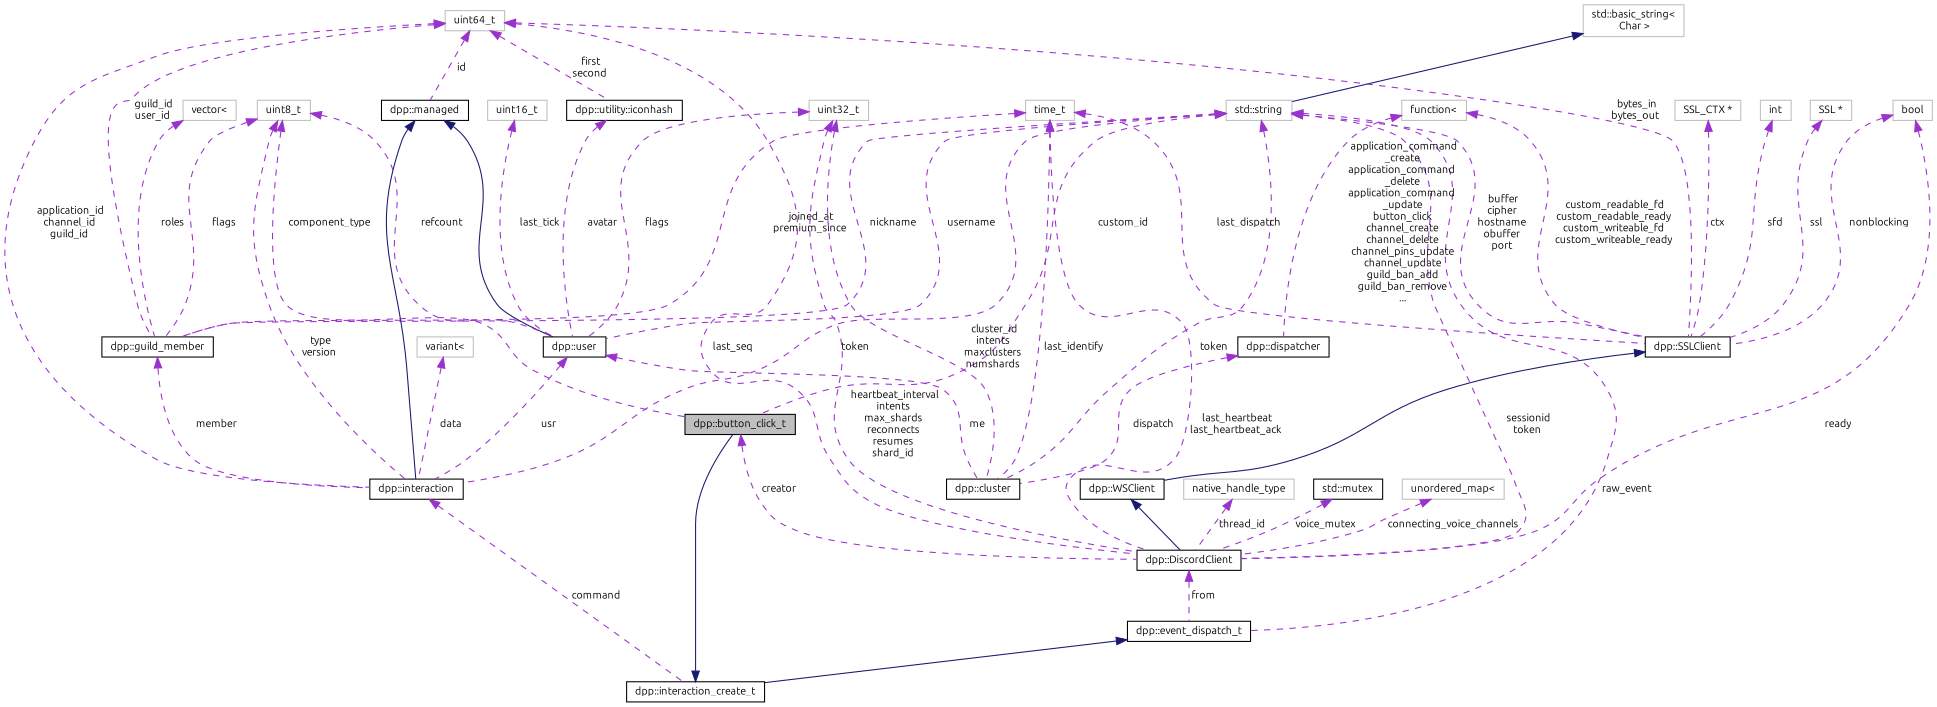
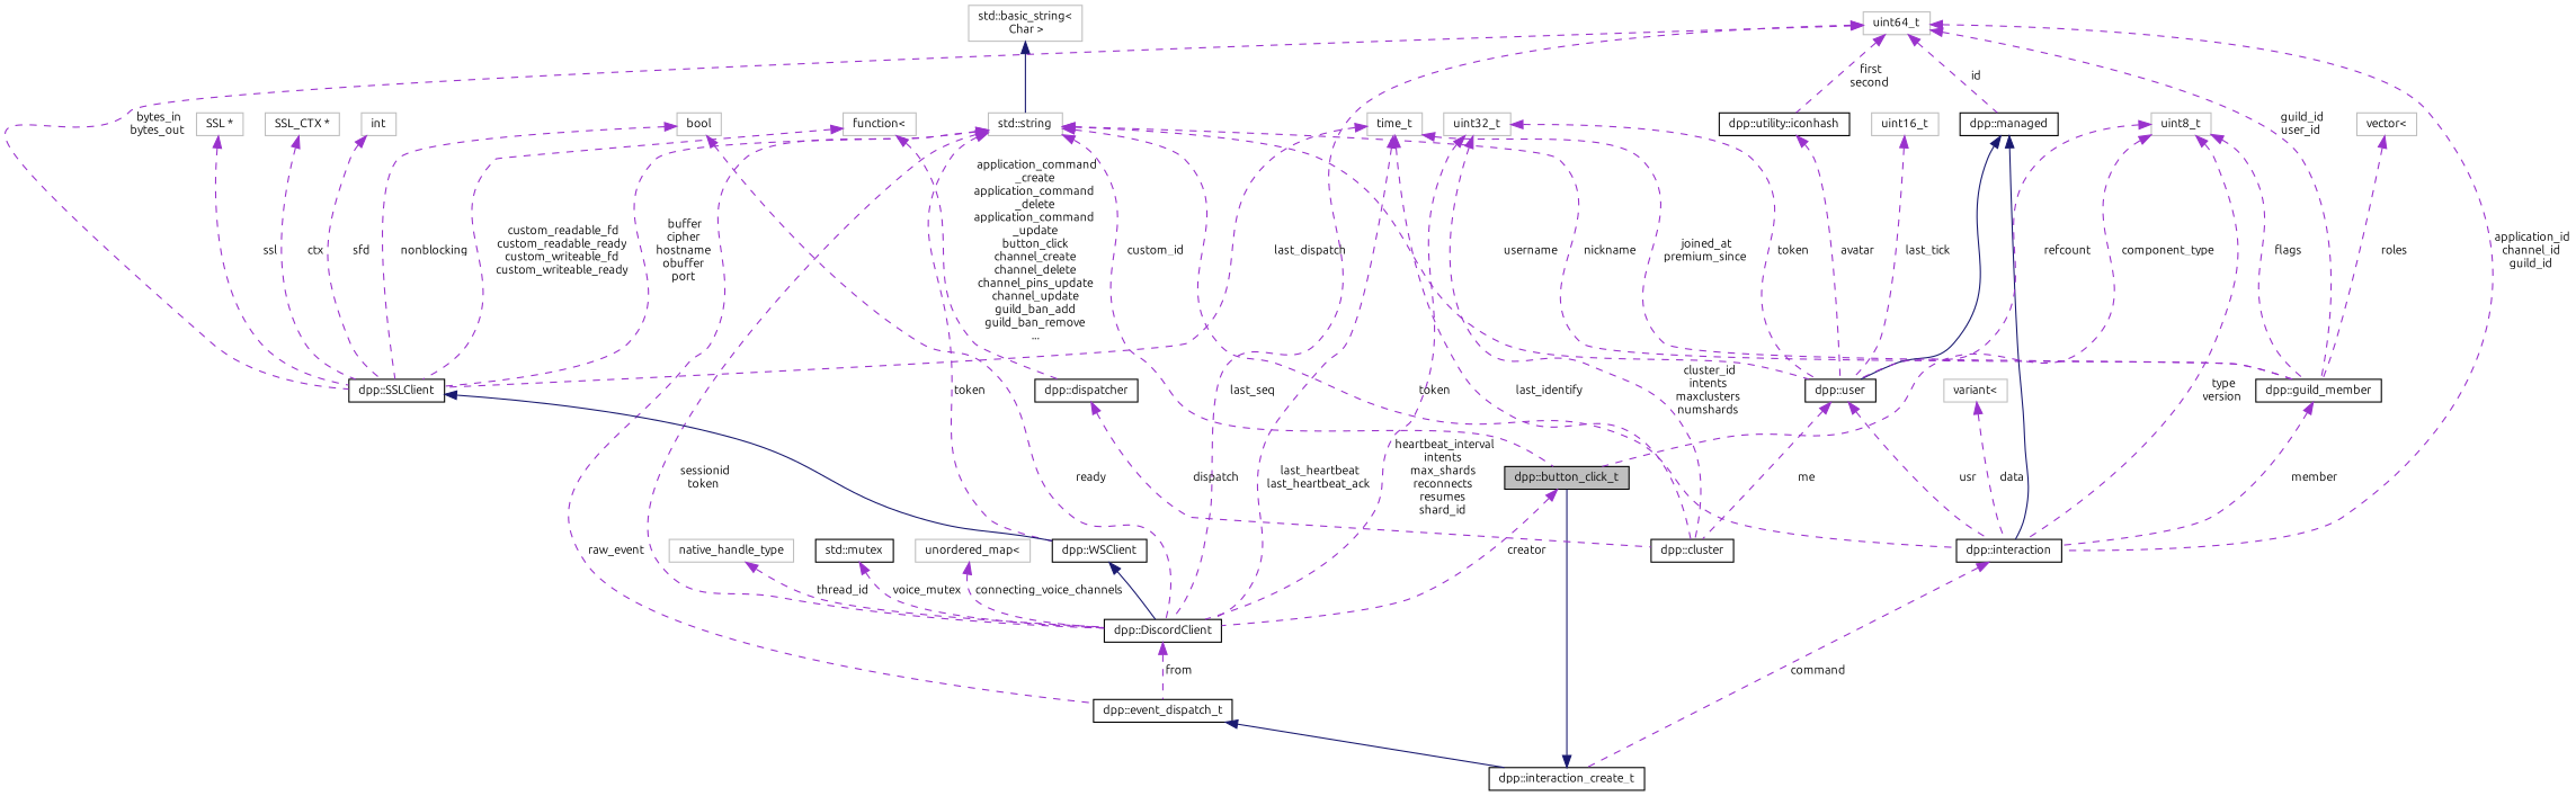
  digraph {
    fontname=Ubuntu
    rankdir=TB
    node [color=grey75 fontname=Ubuntu fontsize=10 shape=record]
    edge [color=darkorchid3 dir=back fontname=Ubuntu fontsize=10 labelfontname=Helvetica labelfontsize=10 style=dashed]
    n1 [color=black fillcolor=grey75 fontcolor=black height=0.2 label="dpp::button_click_t" style=filled width=0.4]
    n2 [color=black height=0.2 label="dpp::DiscordClient" width=0.4]
    n3 [color=black height=0.2 label="dpp::interaction_create_t" width=0.4]
    n4 [color=black height=0.2 label="dpp::event_dispatch_t" width=0.4]
    n5 [height=0.2 label="std::string" width=0.4]
    n6 [color=black height=0.2 label="dpp::SSLClient" width=0.4]
    n7 [color=black height=0.2 label="dpp::cluster" width=0.4]
    n8 [color=black height=0.2 label="dpp::user" width=0.4]
    n9 [color=black height=0.2 label="dpp::interaction" width=0.4]
    n10 [color=black height=0.2 label="dpp::guild_member" width=0.4]
    n11 [color=black height=0.2 label="dpp::WSClient" width=0.4]
    n12 [height=0.2 label="std::basic_string\<\l Char \>" width=0.4]
    n13 [height=0.2 label=bool width=0.4]
    n14 [height=0.2 label=int width=0.4]
    n15 [height=0.2 label="SSL *" width=0.4]
    n16 [height=0.2 label="SSL_CTX *" width=0.4]
    n17 [height=0.2 label=time_t width=0.4]
    n18 [height=0.2 label=uint64_t width=0.4]
    n19 [color=black height=0.2 label="dpp::managed" width=0.4]
    n20 [color=black height=0.2 label="dpp::utility::iconhash" width=0.4]
    n21 [height=0.2 label="function\<" width=0.4]
    n22 [color=black height=0.2 label="dpp::dispatcher" width=0.4]
    n23 [height=0.2 label=uint32_t width=0.4]
    n24 [height=0.2 label=uint16_t width=0.4]
    n25 [height=0.2 label=uint8_t width=0.4]
    n26 [height=0.2 label=native_handle_type width=0.4]
    n27 [color=black height=0.2 label="std::mutex" width=0.4]
    n28 [height=0.2 label="unordered_map\<" width=0.4]
    n29 [height=0.2 label="variant\<" width=0.4]
    n30 [height=0.2 label="vector\<" width=0.4]
    n1 -> n2 [label=" creator"]
    n2 -> n4 [label=" from"]
    n3 -> n1 [color=midnightblue style=solid]
    n4 -> n3 [color=midnightblue style=solid]
    n5 -> n1 [label=" custom_id"]
    n5 -> n2 [label=" sessionid\ntoken"]
    n5 -> n4 [label=" raw_event"]
    n5 -> n6 [label=" buffer\ncipher\nhostname\nobuffer\nport"]
-   n5 -> n7 [label=" token"]
+   n5 -> n11 [label=" token"]
    n5 -> n8 [label=" username"]
    n5 -> n9 [label=" token"]
    n5 -> n10 [label=" nickname"]
    n6 -> n11 [color=midnightblue style=solid]
    n8 -> n7 [label=" me"]
    n8 -> n9 [label=" usr"]
    n9 -> n3 [label=" command"]
    n10 -> n9 [label=" member"]
    n11 -> n2 [color=midnightblue style=solid]
    n12 -> n5 [color=midnightblue style=solid]
    n13 -> n2 [label=" ready"]
    n13 -> n6 [label=" nonblocking"]
    n14 -> n6 [label=" sfd"]
    n15 -> n6 [label=" ssl"]
    n16 -> n6 [label=" ctx"]
    n17 -> n2 [label=" last_heartbeat\nlast_heartbeat_ack"]
    n17 -> n6 [label=" last_dispatch"]
    n17 -> n7 [label=" last_identify"]
    n17 -> n10 [label=" joined_at\npremium_since"]
    n18 -> n2 [label=" last_seq"]
    n18 -> n6 [label=" bytes_in\nbytes_out"]
    n18 -> n9 [label=" application_id\nchannel_id\nguild_id"]
    n18 -> n10 [label=" guild_id\nuser_id"]
    n18 -> n19 [label=" id"]
    n18 -> n20 [label=" first\nsecond"]
    n19 -> n8 [color=midnightblue style=solid]
    n19 -> n9 [color=midnightblue style=solid]
    n20 -> n8 [label=" avatar"]
    n21 -> n6 [label=" custom_readable_fd\ncustom_readable_ready\ncustom_writeable_fd\ncustom_writeable_ready"]
    n21 -> n22 [label=" application_command\l_create\napplication_command\l_delete\napplication_command\l_update\nbutton_click\nchannel_create\nchannel_delete\nchannel_pins_update\nchannel_update\nguild_ban_add\nguild_ban_remove\n..."]
    n22 -> n7 [label=" dispatch"]
    n23 -> n2 [label=" heartbeat_interval\nintents\nmax_shards\nreconnects\nresumes\nshard_id"]
    n23 -> n7 [label=" cluster_id\nintents\nmaxclusters\nnumshards"]
-   n23 -> n8 [label=" flags"]
+   n23 -> n8 [label=" token"]
    n24 -> n8 [label=" last_tick"]
    n25 -> n1 [label=" component_type"]
    n25 -> n8 [label=" refcount"]
    n25 -> n9 [label=" type\nversion"]
    n25 -> n10 [label=" flags"]
    n26 -> n2 [label=" thread_id"]
    n27 -> n2 [label=" voice_mutex"]
    n28 -> n2 [label=" connecting_voice_channels"]
    n29 -> n9 [label=" data"]
    n30 -> n10 [label=" roles"]
  }
